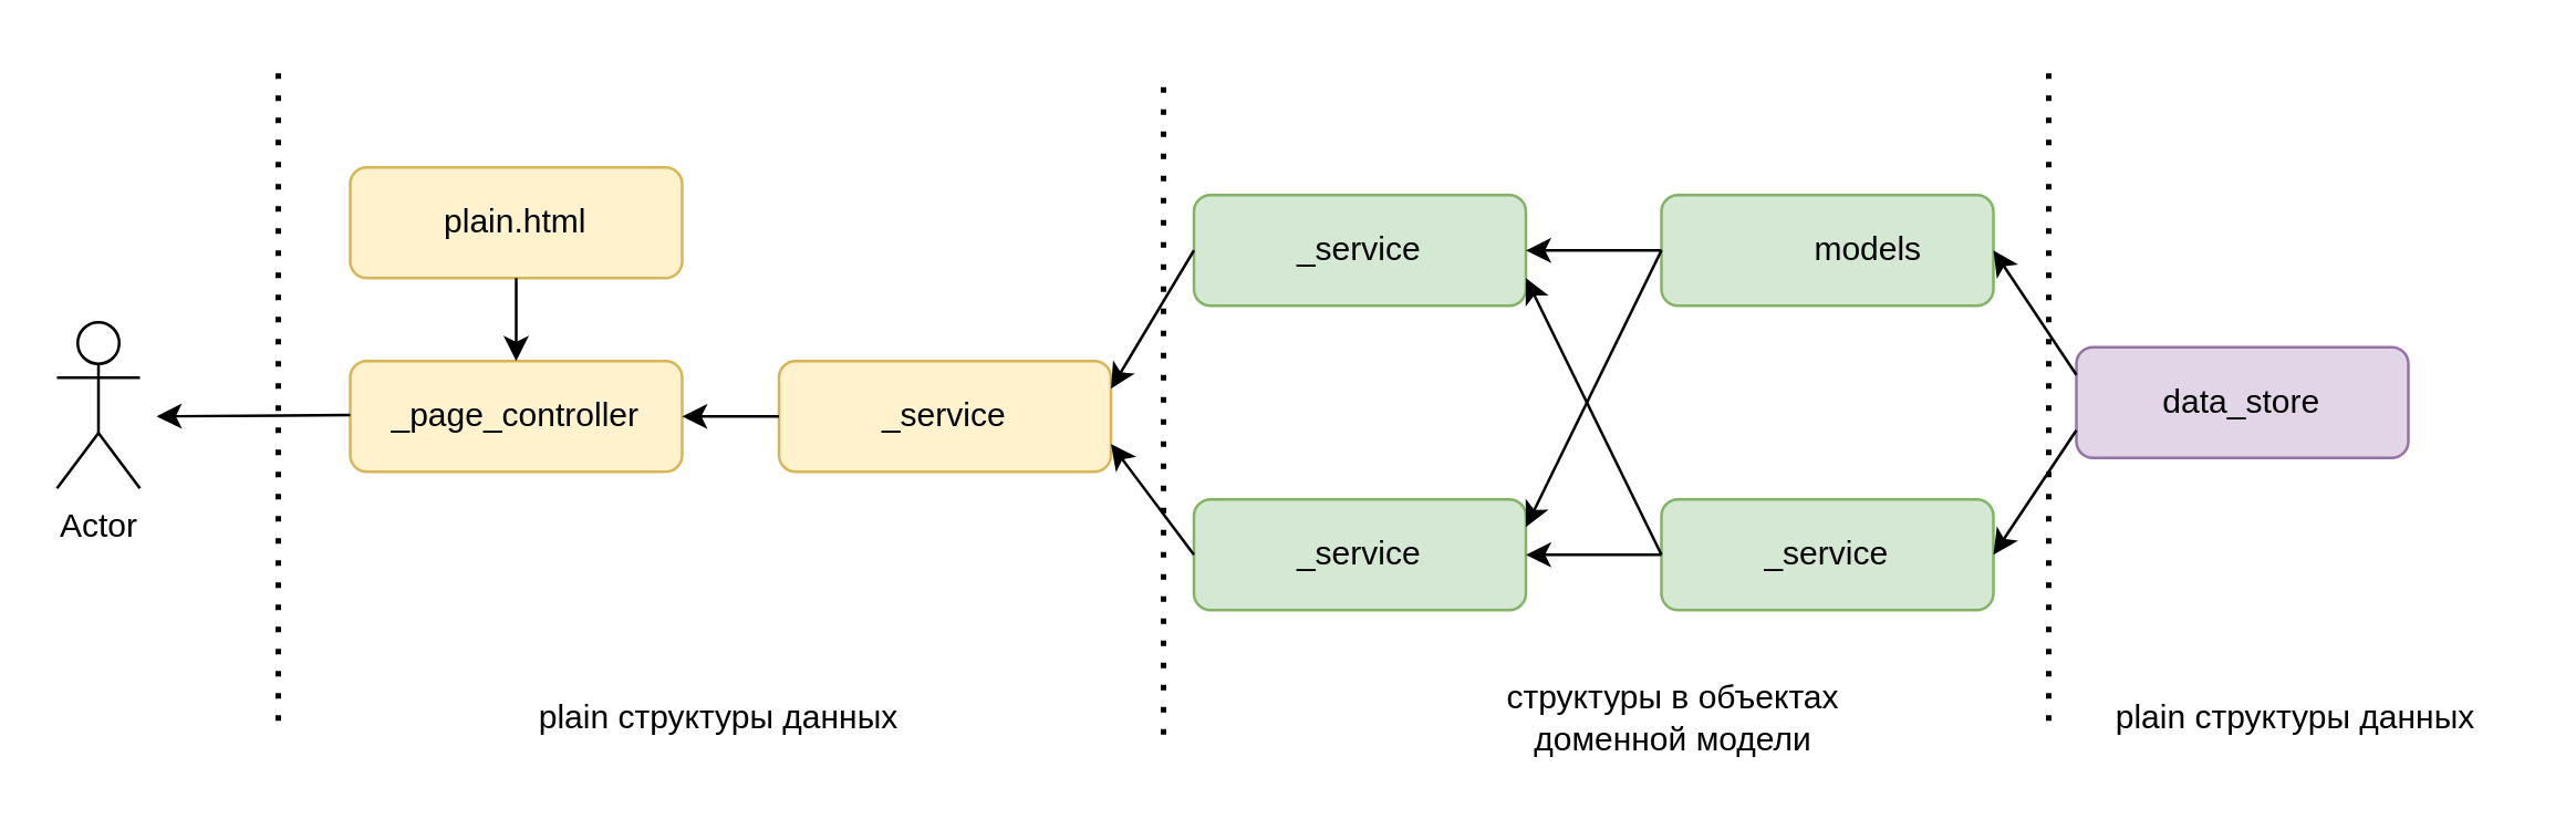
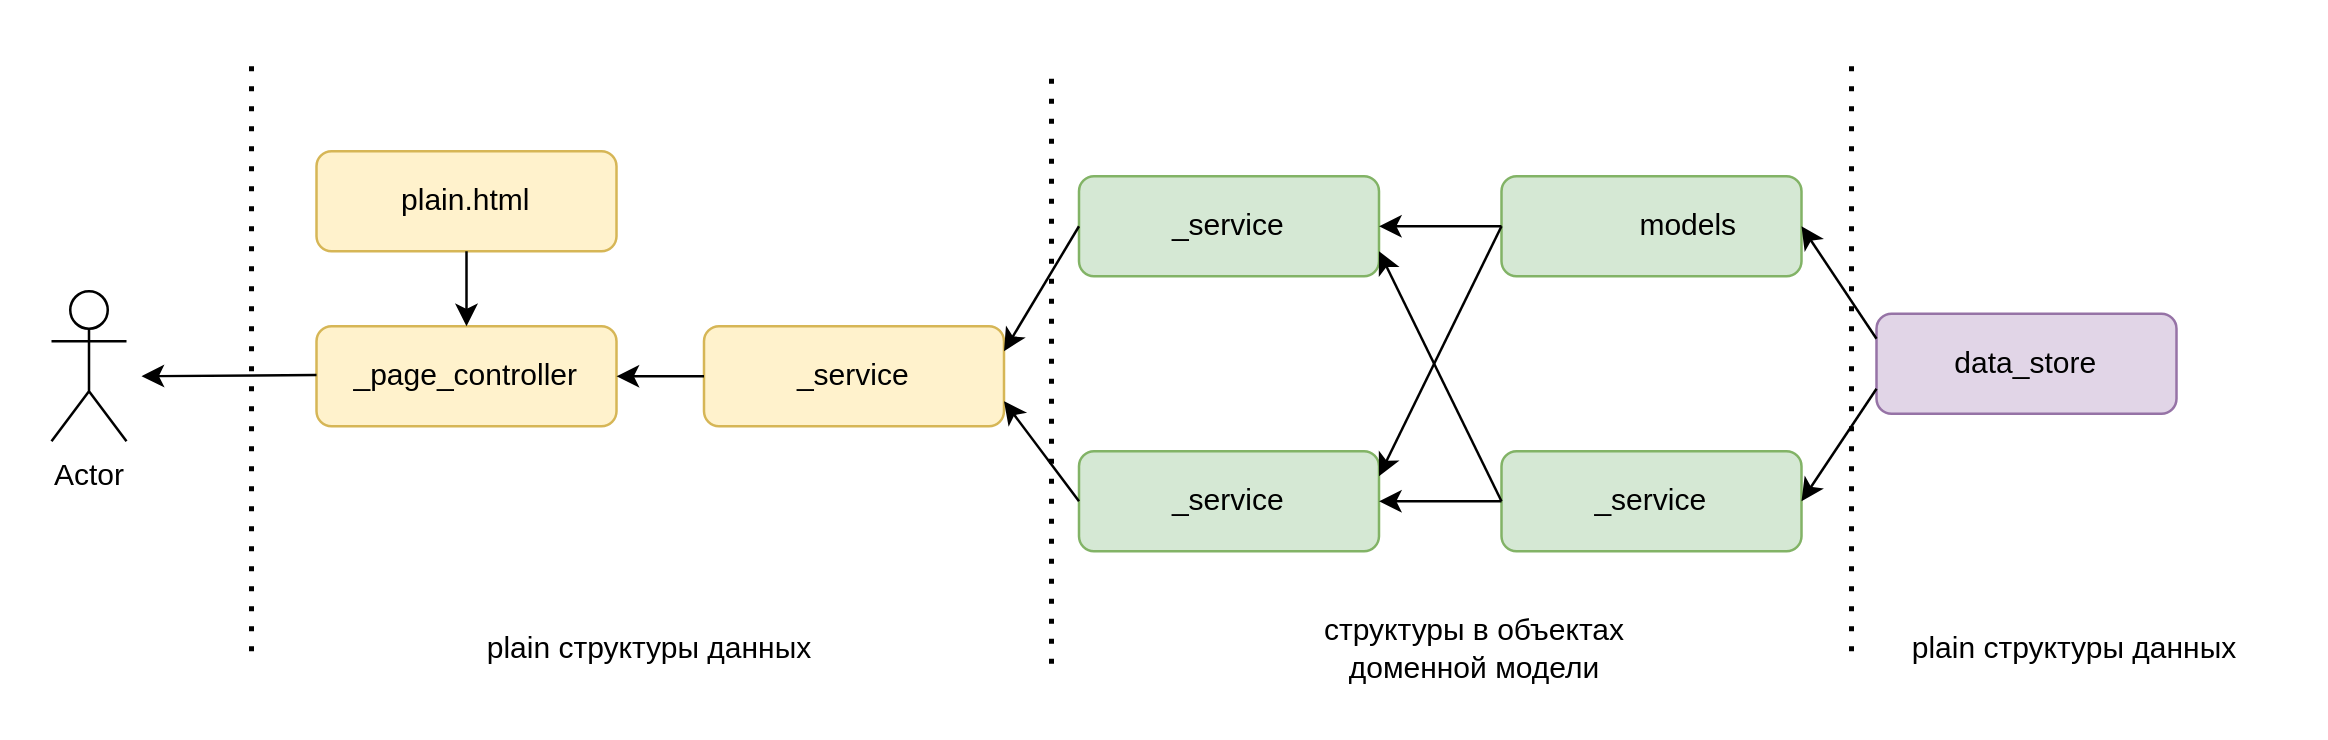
  <mxCell id="0" />
  <mxCell id="1" parent="0" />
  <mxCell id="2" value="" style="rounded=1;whiteSpace=wrap;html=1;fillColor=#fff2cc;strokeColor=#d6b656;" vertex="1" parent="1"><mxGeometry x="126" y="130" width="120" height="40" as="geometry" /></mxCell>
  <mxCell id="3" value="_page_controller" style="text;html=1;strokeColor=none;fillColor=none;align=center;verticalAlign=middle;whiteSpace=wrap;rounded=0;" vertex="1" parent="1"><mxGeometry x="156" y="135" width="60" height="30" as="geometry" /></mxCell>
  <mxCell id="4" value="Actor" style="shape=umlActor;verticalLabelPosition=bottom;verticalAlign=top;html=1;outlineConnect=0;" vertex="1" parent="1"><mxGeometry x="20" y="116" width="30" height="60" as="geometry" /></mxCell>
  <mxCell id="5" value="" style="rounded=1;whiteSpace=wrap;html=1;fillColor=#fff2cc;strokeColor=#d6b656;" vertex="1" parent="1"><mxGeometry x="126" y="60" width="120" height="40" as="geometry" /></mxCell>
  <mxCell id="6" value="plain.html" style="text;html=1;strokeColor=none;fillColor=none;align=center;verticalAlign=middle;whiteSpace=wrap;rounded=0;" vertex="1" parent="1"><mxGeometry x="156" y="65" width="60" height="30" as="geometry" /></mxCell>
  <mxCell id="7" value="" style="endArrow=classic;html=1;rounded=0;exitX=0.5;exitY=1;exitDx=0;exitDy=0;" edge="1" parent="1" source="5"><mxGeometry width="50" height="50" relative="1" as="geometry"><mxPoint x="336" y="310" as="sourcePoint" /><mxPoint x="186" y="130" as="targetPoint" /></mxGeometry></mxCell>
  <mxCell id="8" value="" style="rounded=1;whiteSpace=wrap;html=1;fillColor=#fff2cc;strokeColor=#d6b656;" vertex="1" parent="1"><mxGeometry x="281" y="130" width="120" height="40" as="geometry" /></mxCell>
  <mxCell id="9" value="_service" style="text;html=1;strokeColor=none;fillColor=none;align=center;verticalAlign=middle;whiteSpace=wrap;rounded=0;" vertex="1" parent="1"><mxGeometry x="311" y="135" width="60" height="30" as="geometry" /></mxCell>
  <mxCell id="10" value="" style="endArrow=classic;html=1;rounded=0;" edge="1" parent="1"><mxGeometry width="50" height="50" relative="1" as="geometry"><mxPoint x="126" y="149.5" as="sourcePoint" /><mxPoint x="56" y="150" as="targetPoint" /></mxGeometry></mxCell>
  <mxCell id="11" value="" style="endArrow=classic;html=1;rounded=0;exitX=0;exitY=0.5;exitDx=0;exitDy=0;entryX=1;entryY=0.5;entryDx=0;entryDy=0;" edge="1" parent="1" source="8" target="2"><mxGeometry width="50" height="50" relative="1" as="geometry"><mxPoint x="336" y="310" as="sourcePoint" /><mxPoint x="386" y="260" as="targetPoint" /></mxGeometry></mxCell>
  <mxCell id="12" value="" style="rounded=1;whiteSpace=wrap;html=1;fillColor=#d5e8d4;strokeColor=#82b366;" vertex="1" parent="1"><mxGeometry x="431" y="70" width="120" height="40" as="geometry" /></mxCell>
  <mxCell id="13" value="_service" style="text;html=1;strokeColor=none;fillColor=none;align=center;verticalAlign=middle;whiteSpace=wrap;rounded=0;" vertex="1" parent="1"><mxGeometry x="461" y="75" width="60" height="30" as="geometry" /></mxCell>
  <mxCell id="14" value="" style="rounded=1;whiteSpace=wrap;html=1;fillColor=#d5e8d4;strokeColor=#82b366;" vertex="1" parent="1"><mxGeometry x="431" y="180" width="120" height="40" as="geometry" /></mxCell>
  <mxCell id="15" value="_service" style="text;html=1;strokeColor=none;fillColor=none;align=center;verticalAlign=middle;whiteSpace=wrap;rounded=0;" vertex="1" parent="1"><mxGeometry x="461" y="185" width="60" height="30" as="geometry" /></mxCell>
  <mxCell id="16" value="" style="endArrow=classic;html=1;rounded=0;exitX=0;exitY=0.5;exitDx=0;exitDy=0;entryX=1;entryY=0.25;entryDx=0;entryDy=0;" edge="1" parent="1" source="12" target="8"><mxGeometry width="50" height="50" relative="1" as="geometry"><mxPoint x="321" y="310" as="sourcePoint" /><mxPoint x="371" y="260" as="targetPoint" /></mxGeometry></mxCell>
  <mxCell id="17" value="" style="endArrow=classic;html=1;rounded=0;exitX=0;exitY=0.5;exitDx=0;exitDy=0;entryX=1;entryY=0.75;entryDx=0;entryDy=0;" edge="1" parent="1" source="14" target="8"><mxGeometry width="50" height="50" relative="1" as="geometry"><mxPoint x="321" y="310" as="sourcePoint" /><mxPoint x="371" y="260" as="targetPoint" /></mxGeometry></mxCell>
  <mxCell id="18" value="" style="rounded=1;whiteSpace=wrap;html=1;fillColor=#d5e8d4;strokeColor=#82b366;" vertex="1" parent="1"><mxGeometry x="600" y="70" width="120" height="40" as="geometry" /></mxCell>
  <mxCell id="19" value="models" style="text;html=1;strokeColor=none;fillColor=none;align=center;verticalAlign=middle;whiteSpace=wrap;rounded=0;" vertex="1" parent="1"><mxGeometry x="645" y="75" width="60" height="30" as="geometry" /></mxCell>
  <mxCell id="20" value="" style="rounded=1;whiteSpace=wrap;html=1;fillColor=#d5e8d4;strokeColor=#82b366;" vertex="1" parent="1"><mxGeometry x="600" y="180" width="120" height="40" as="geometry" /></mxCell>
  <mxCell id="21" value="_service" style="text;html=1;strokeColor=none;fillColor=none;align=center;verticalAlign=middle;whiteSpace=wrap;rounded=0;" vertex="1" parent="1"><mxGeometry x="630" y="185" width="60" height="30" as="geometry" /></mxCell>
  <mxCell id="22" value="" style="endArrow=classic;html=1;rounded=0;exitX=0;exitY=0.5;exitDx=0;exitDy=0;entryX=1;entryY=0.5;entryDx=0;entryDy=0;" edge="1" parent="1" source="20" target="14"><mxGeometry width="50" height="50" relative="1" as="geometry"><mxPoint x="410" y="310" as="sourcePoint" /><mxPoint x="460" y="260" as="targetPoint" /></mxGeometry></mxCell>
  <mxCell id="23" value="" style="endArrow=classic;html=1;rounded=0;exitX=0;exitY=0.5;exitDx=0;exitDy=0;entryX=1;entryY=0.25;entryDx=0;entryDy=0;" edge="1" parent="1" source="18" target="14"><mxGeometry width="50" height="50" relative="1" as="geometry"><mxPoint x="410" y="310" as="sourcePoint" /><mxPoint x="460" y="260" as="targetPoint" /></mxGeometry></mxCell>
  <mxCell id="24" value="" style="endArrow=classic;html=1;rounded=0;exitX=0;exitY=0.5;exitDx=0;exitDy=0;entryX=1;entryY=0.75;entryDx=0;entryDy=0;" edge="1" parent="1" source="20" target="12"><mxGeometry width="50" height="50" relative="1" as="geometry"><mxPoint x="410" y="310" as="sourcePoint" /><mxPoint x="460" y="260" as="targetPoint" /></mxGeometry></mxCell>
  <mxCell id="25" value="" style="endArrow=classic;html=1;rounded=0;exitX=0;exitY=0.5;exitDx=0;exitDy=0;entryX=1;entryY=0.5;entryDx=0;entryDy=0;" edge="1" parent="1" source="18" target="12"><mxGeometry width="50" height="50" relative="1" as="geometry"><mxPoint x="410" y="310" as="sourcePoint" /><mxPoint x="460" y="260" as="targetPoint" /></mxGeometry></mxCell>
  <mxCell id="26" value="" style="rounded=1;whiteSpace=wrap;html=1;fillColor=#e1d5e7;strokeColor=#9673a6;" vertex="1" parent="1"><mxGeometry x="750" y="125" width="120" height="40" as="geometry" /></mxCell>
  <mxCell id="27" value="data_store" style="text;html=1;strokeColor=none;fillColor=none;align=center;verticalAlign=middle;whiteSpace=wrap;rounded=0;" vertex="1" parent="1"><mxGeometry x="780" y="130" width="60" height="30" as="geometry" /></mxCell>
  <mxCell id="28" value="" style="endArrow=classic;html=1;rounded=0;exitX=0;exitY=0.75;exitDx=0;exitDy=0;entryX=1;entryY=0.5;entryDx=0;entryDy=0;" edge="1" parent="1" source="26" target="20"><mxGeometry width="50" height="50" relative="1" as="geometry"><mxPoint x="410" y="260" as="sourcePoint" /><mxPoint x="460" y="210" as="targetPoint" /></mxGeometry></mxCell>
  <mxCell id="29" value="" style="endArrow=classic;html=1;rounded=0;exitX=0;exitY=0.25;exitDx=0;exitDy=0;entryX=1;entryY=0.5;entryDx=0;entryDy=0;" edge="1" parent="1" source="26" target="18"><mxGeometry width="50" height="50" relative="1" as="geometry"><mxPoint x="410" y="260" as="sourcePoint" /><mxPoint x="460" y="210" as="targetPoint" /></mxGeometry></mxCell>
  <mxCell id="30" value="" style="endArrow=none;dashed=1;html=1;dashPattern=1 3;strokeWidth=2;rounded=0;" edge="1" parent="1"><mxGeometry width="50" height="50" relative="1" as="geometry"><mxPoint x="420" y="265" as="sourcePoint" /><mxPoint x="420" y="25" as="targetPoint" /></mxGeometry></mxCell>
  <mxCell id="31" value="" style="endArrow=none;dashed=1;html=1;dashPattern=1 3;strokeWidth=2;rounded=0;" edge="1" parent="1"><mxGeometry width="50" height="50" relative="1" as="geometry"><mxPoint x="100" y="260" as="sourcePoint" /><mxPoint x="100" y="20" as="targetPoint" /></mxGeometry></mxCell>
  <mxCell id="32" value="" style="endArrow=none;dashed=1;html=1;dashPattern=1 3;strokeWidth=2;rounded=0;" edge="1" parent="1"><mxGeometry width="50" height="50" relative="1" as="geometry"><mxPoint x="740" y="260" as="sourcePoint" /><mxPoint x="740" y="20" as="targetPoint" /></mxGeometry></mxCell>
  <mxCell id="33" value="plain структуры данных" style="text;html=1;strokeColor=none;fillColor=none;align=center;verticalAlign=middle;whiteSpace=wrap;rounded=0;" vertex="1" parent="1"><mxGeometry x="180" y="244" width="159" height="30" as="geometry" /></mxCell>
- <mxCell id="34" value="структуры в объектах доменной модели" style="text;html=1;strokeColor=none;fillColor=none;align=center;verticalAlign=middle;whiteSpace=wrap;rounded=0;" vertex="1" parent="1"><mxGeometry x="525" y="244" width="159" height="30" as="geometry" /></mxCell>
+ <mxCell id="34" value="структуры в объектах доменной модели" style="text;html=1;strokeColor=none;fillColor=none;align=center;verticalAlign=middle;whiteSpace=wrap;rounded=0;" vertex="1" parent="1"><mxGeometry x="510" y="244" width="159" height="30" as="geometry" /></mxCell>
  <mxCell id="35" value="plain структуры данных" style="text;html=1;strokeColor=none;fillColor=none;align=center;verticalAlign=middle;whiteSpace=wrap;rounded=0;" vertex="1" parent="1"><mxGeometry x="750" y="244" width="159" height="30" as="geometry" /></mxCell>
